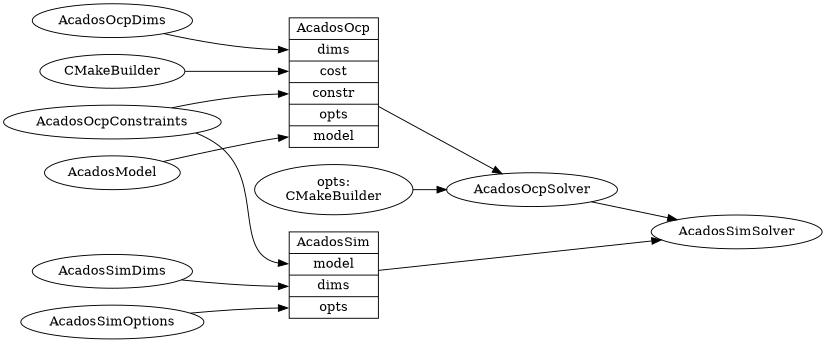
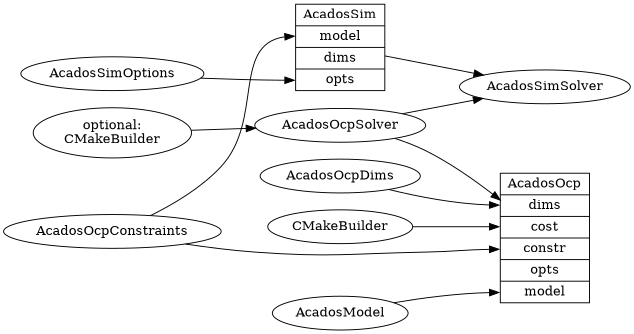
  digraph {
    rankdir=LR
    node [fillcolor=white style=filled]
-   n1 [label="opts:\nCMakeBuilder"]
+   n1 [label="optional:\nCMakeBuilder"]
    n2 [label=AcadosOcpSolver]
    n3 [label=AcadosSimSolver]
    n4 [label="<class> AcadosOcp | <dims> dims | <cost> cost | <constr> constr | <opts> opts | <model> model" shape=record]
    n5 [label=AcadosModel]
    n6 [label="<class> AcadosSim | <model> model| <dims> dims | <opts> opts" shape=record]
    n7 [label=AcadosOcpDims]
    n8 [label=CMakeBuilder]
    n9 [label=AcadosOcpConstraints]
-   n10 [label=AcadosSimDims]
    n11 [label=AcadosSimOptions]
    n1 -> n2
    n2 -> n3
-   n4 -> n2
+   n2 -> n4
    n5 -> n4 [headport=model]
    n6 -> n3
    n7 -> n4 [headport=dims]
    n8 -> n4 [headport=cost]
    n9 -> n4 [headport=constr]
    n9 -> n6 [headport=model]
-   n10 -> n6 [headport=dims]
    n11 -> n6 [headport=opts]
  }
